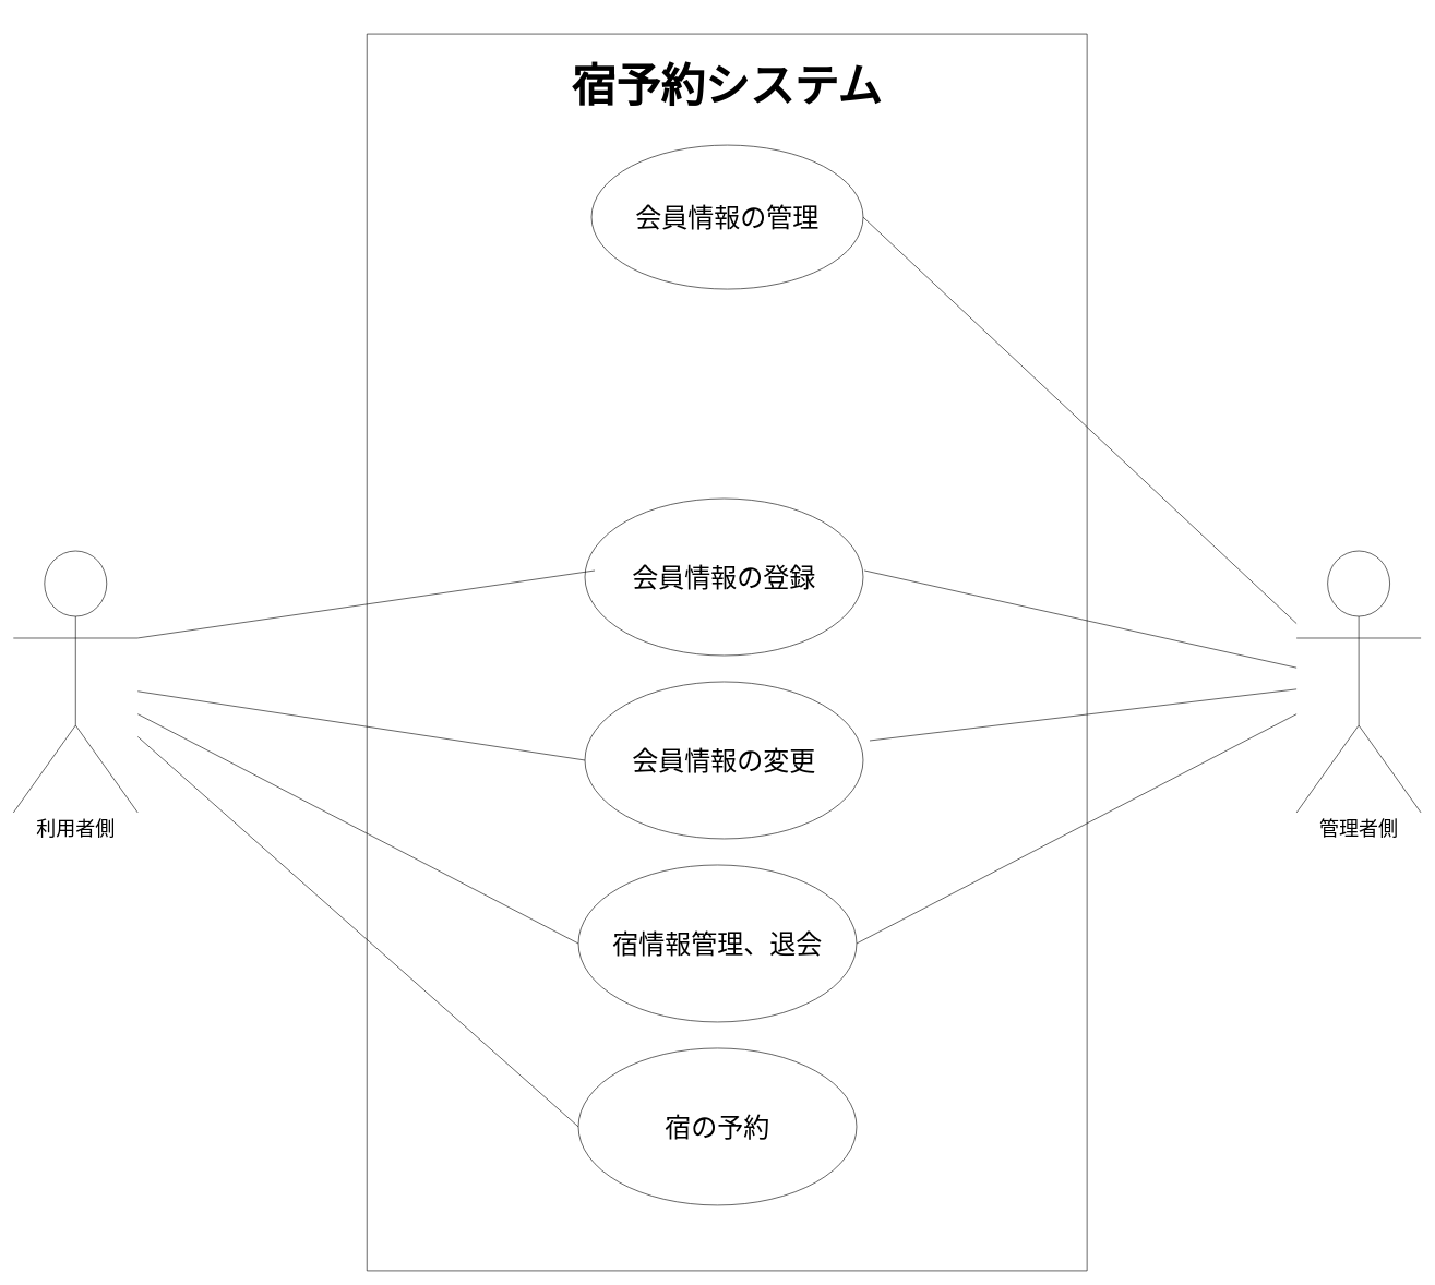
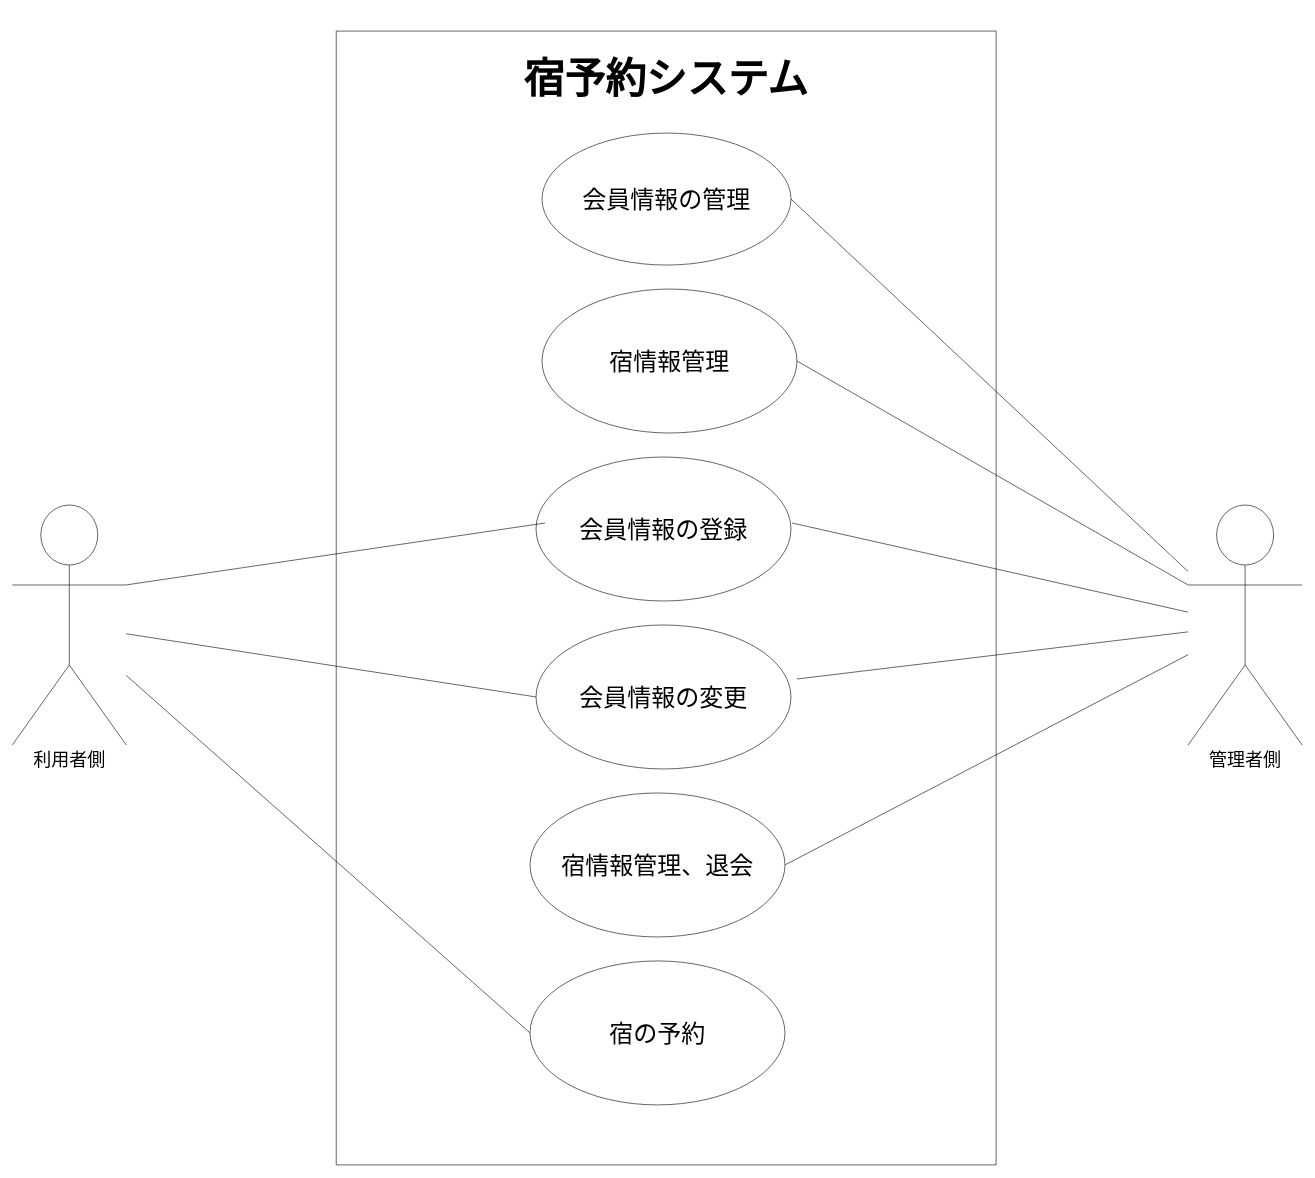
  <mxCell id="0" />
  <mxCell id="1" parent="0" />
  <mxCell id="2" value="&lt;font style=&quot;font-size: 30px;&quot;&gt;利用者側&lt;/font&gt;" style="shape=umlActor;verticalLabelPosition=bottom;verticalAlign=top;html=1;outlineConnect=0;" parent="1" vertex="1"><mxGeometry x="20" y="810" width="190" height="400" as="geometry" /></mxCell>
  <mxCell id="3" value="&lt;font style=&quot;font-size: 30px;&quot;&gt;管理者側&lt;/font&gt;" style="shape=umlActor;verticalLabelPosition=bottom;verticalAlign=top;html=1;outlineConnect=0;" parent="1" vertex="1"><mxGeometry x="1980" y="810" width="190" height="400" as="geometry" /></mxCell>
  <mxCell id="4" value="" style="swimlane;startSize=0;fontSize=68;" parent="1" vertex="1"><mxGeometry x="560" y="20" width="1100" height="1890" as="geometry" /></mxCell>
  <mxCell id="5" value="&lt;h4&gt;&lt;b&gt;宿予約システム&lt;/b&gt;&lt;/h4&gt;" style="text;html=1;strokeColor=none;fillColor=none;align=center;verticalAlign=middle;whiteSpace=wrap;rounded=0;fontSize=68;" parent="4" vertex="1"><mxGeometry x="190" y="20" width="720" height="120" as="geometry" /></mxCell>
  <mxCell id="6" value="&lt;font style=&quot;font-size: 40px;&quot;&gt;会員情報の管理&lt;/font&gt;" style="ellipse;whiteSpace=wrap;html=1;fontSize=30;" parent="4" vertex="1"><mxGeometry x="343" y="170" width="415" height="220" as="geometry" /></mxCell>
+ <mxCell id="7" value="&lt;span style=&quot;font-size: 40px;&quot;&gt;宿情報管理&lt;/span&gt;" style="ellipse;whiteSpace=wrap;html=1;fontSize=30;" parent="4" vertex="1"><mxGeometry x="343" y="430" width="425" height="240" as="geometry" /></mxCell>
  <mxCell id="8" value="&lt;font style=&quot;font-size: 40px;&quot;&gt;会員情報の登録&lt;/font&gt;" style="ellipse;whiteSpace=wrap;html=1;fontSize=30;" parent="4" vertex="1"><mxGeometry x="333" y="710" width="425" height="240" as="geometry" /></mxCell>
  <mxCell id="9" value="&lt;span style=&quot;font-size: 40px;&quot;&gt;会員情報の変更&lt;/span&gt;" style="ellipse;whiteSpace=wrap;html=1;fontSize=30;" parent="4" vertex="1"><mxGeometry x="333" y="990" width="425" height="240" as="geometry" /></mxCell>
  <mxCell id="10" value="&lt;font style=&quot;font-size: 40px;&quot;&gt;宿情報管理、退会&lt;/font&gt;" style="ellipse;whiteSpace=wrap;html=1;fontSize=30;" parent="4" vertex="1"><mxGeometry x="323" y="1270" width="425" height="240" as="geometry" /></mxCell>
  <mxCell id="11" value="&lt;font style=&quot;font-size: 40px;&quot;&gt;宿の予約&lt;/font&gt;" style="ellipse;whiteSpace=wrap;html=1;fontSize=30;" parent="4" vertex="1"><mxGeometry x="323" y="1550" width="425" height="240" as="geometry" /></mxCell>
- <mxCell id="12" value="" style="endArrow=none;html=1;rounded=0;fontSize=68;entryX=0;entryY=0.5;entryDx=0;entryDy=0;" parent="1" source="2" target="10" edge="1"><mxGeometry width="50" height="50" relative="1" as="geometry"><mxPoint x="1140" y="840" as="sourcePoint" /><mxPoint x="340" y="700" as="targetPoint" /></mxGeometry></mxCell>
  <mxCell id="13" value="" style="endArrow=none;html=1;rounded=0;fontSize=40;entryX=0;entryY=0.5;entryDx=0;entryDy=0;exitX=1;exitY=0.333;exitDx=0;exitDy=0;exitPerimeter=0;" parent="1" source="2" edge="1"><mxGeometry width="50" height="50" relative="1" as="geometry"><mxPoint x="260" as="sourcePoint" y="870" /><mxPoint x="908" y="840" as="targetPoint" /></mxGeometry></mxCell>
  <mxCell id="14" value="" style="endArrow=none;html=1;rounded=0;fontSize=40;" parent="1" target="3" edge="1"><mxGeometry width="50" height="50" relative="1" as="geometry"><mxPoint x="1320" y="840" as="sourcePoint" /><mxPoint x="1350" y="790" as="targetPoint" /></mxGeometry></mxCell>
  <mxCell id="15" value="" style="endArrow=none;html=1;rounded=0;fontSize=40;exitX=1;exitY=0.5;exitDx=0;exitDy=0;" parent="1" source="6" target="3" edge="1"><mxGeometry width="50" height="50" relative="1" as="geometry"><mxPoint x="1850" y="370" as="sourcePoint" /><mxPoint x="1960" y="740" as="targetPoint" /></mxGeometry></mxCell>
+ <mxCell id="16" value="" style="endArrow=none;html=1;rounded=0;fontSize=40;exitX=1;exitY=0.5;exitDx=0;exitDy=0;entryX=0;entryY=0.333;entryDx=0;entryDy=0;entryPerimeter=0;" parent="1" source="7" target="3" edge="1"><mxGeometry width="50" height="50" relative="1" as="geometry"><mxPoint x="1850" y="460" as="sourcePoint" /><mxPoint x="1960" y="760" as="targetPoint" /></mxGeometry></mxCell>
  <mxCell id="17" value="" style="endArrow=none;html=1;rounded=0;fontSize=40;exitX=1;exitY=0.5;exitDx=0;exitDy=0;" parent="1" target="3" edge="1"><mxGeometry width="50" height="50" relative="1" as="geometry"><mxPoint x="1328" y="1100" as="sourcePoint" /><mxPoint x="1370" y="1130" as="targetPoint" /></mxGeometry></mxCell>
  <mxCell id="18" style="edgeStyle=orthogonalEdgeStyle;rounded=0;orthogonalLoop=1;jettySize=auto;html=1;exitX=0.5;exitY=1;exitDx=0;exitDy=0;fontSize=40;" parent="1" source="4" target="4" edge="1"><mxGeometry relative="1" as="geometry" /></mxCell>
  <mxCell id="19" value="" style="endArrow=none;html=1;rounded=0;fontSize=68;entryX=0;entryY=0.5;entryDx=0;entryDy=0;" parent="1" source="2" target="9" edge="1"><mxGeometry width="50" height="50" relative="1" as="geometry"><mxPoint x="260" y="840" as="sourcePoint" /><mxPoint x="200" y="280" as="targetPoint" /></mxGeometry></mxCell>
  <mxCell id="20" value="" style="endArrow=none;html=1;rounded=0;fontSize=68;entryX=0;entryY=0.5;entryDx=0;entryDy=0;" parent="1" source="2" target="11" edge="1"><mxGeometry width="50" height="50" relative="1" as="geometry"><mxPoint x="480" y="1450" as="sourcePoint" /><mxPoint x="1193" y="1582.364" as="targetPoint" /></mxGeometry></mxCell>
  <mxCell id="21" value="" style="endArrow=none;html=1;rounded=0;fontSize=40;exitX=1;exitY=0.5;exitDx=0;exitDy=0;" parent="1" source="10" target="3" edge="1"><mxGeometry width="50" height="50" relative="1" as="geometry"><mxPoint x="1780" y="1360" as="sourcePoint" /><mxPoint x="2452" y="1438.853" as="targetPoint" /></mxGeometry></mxCell>
